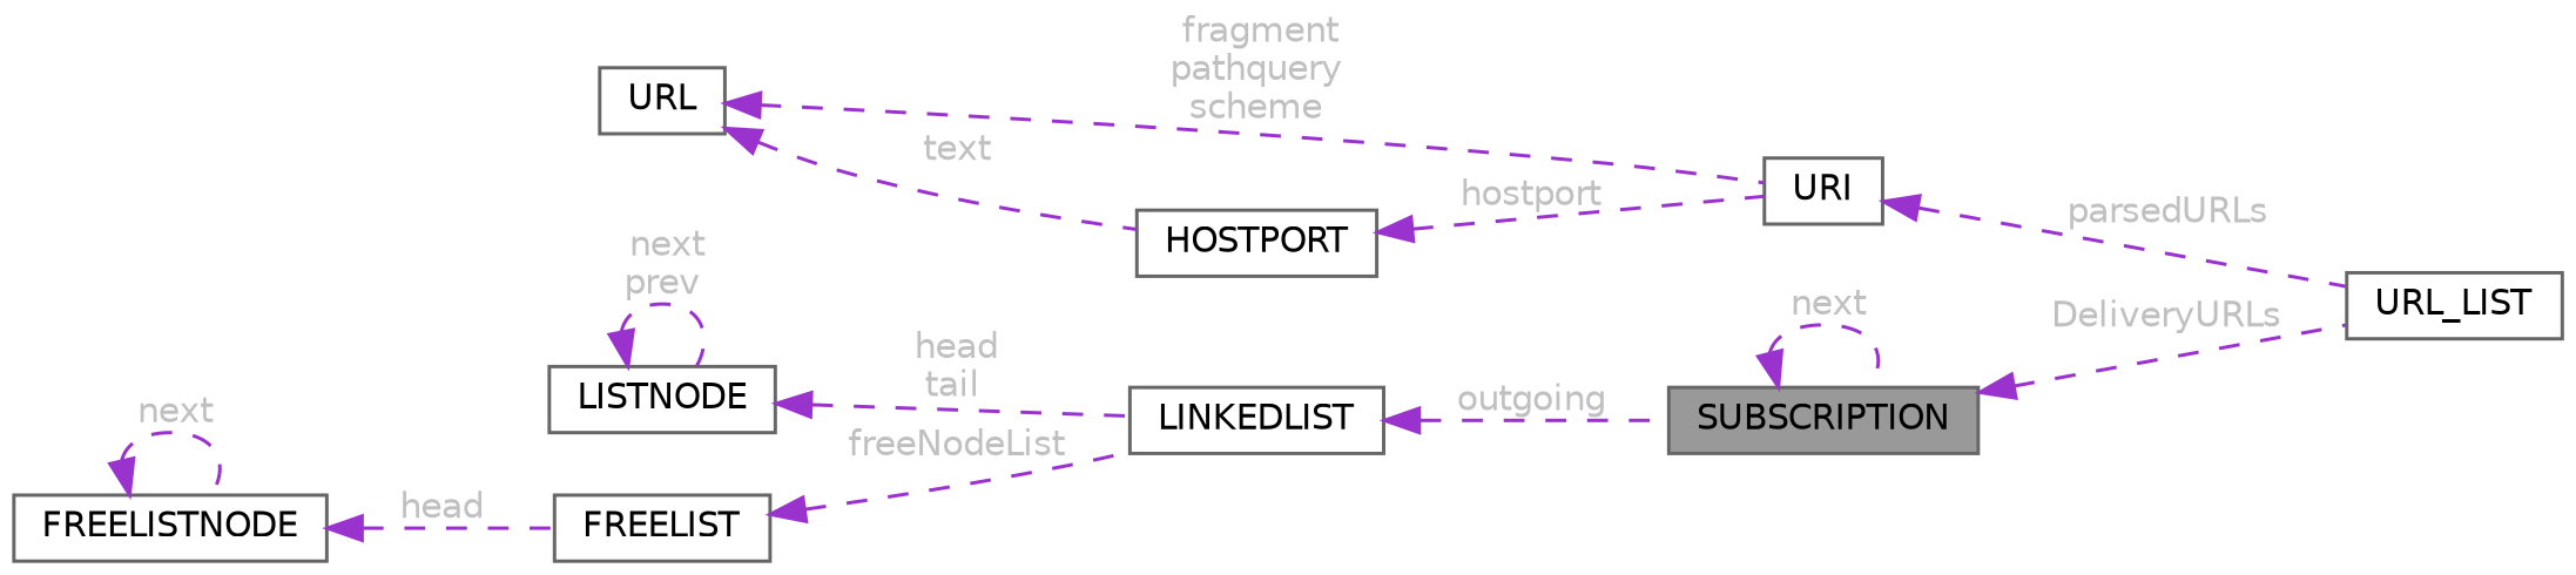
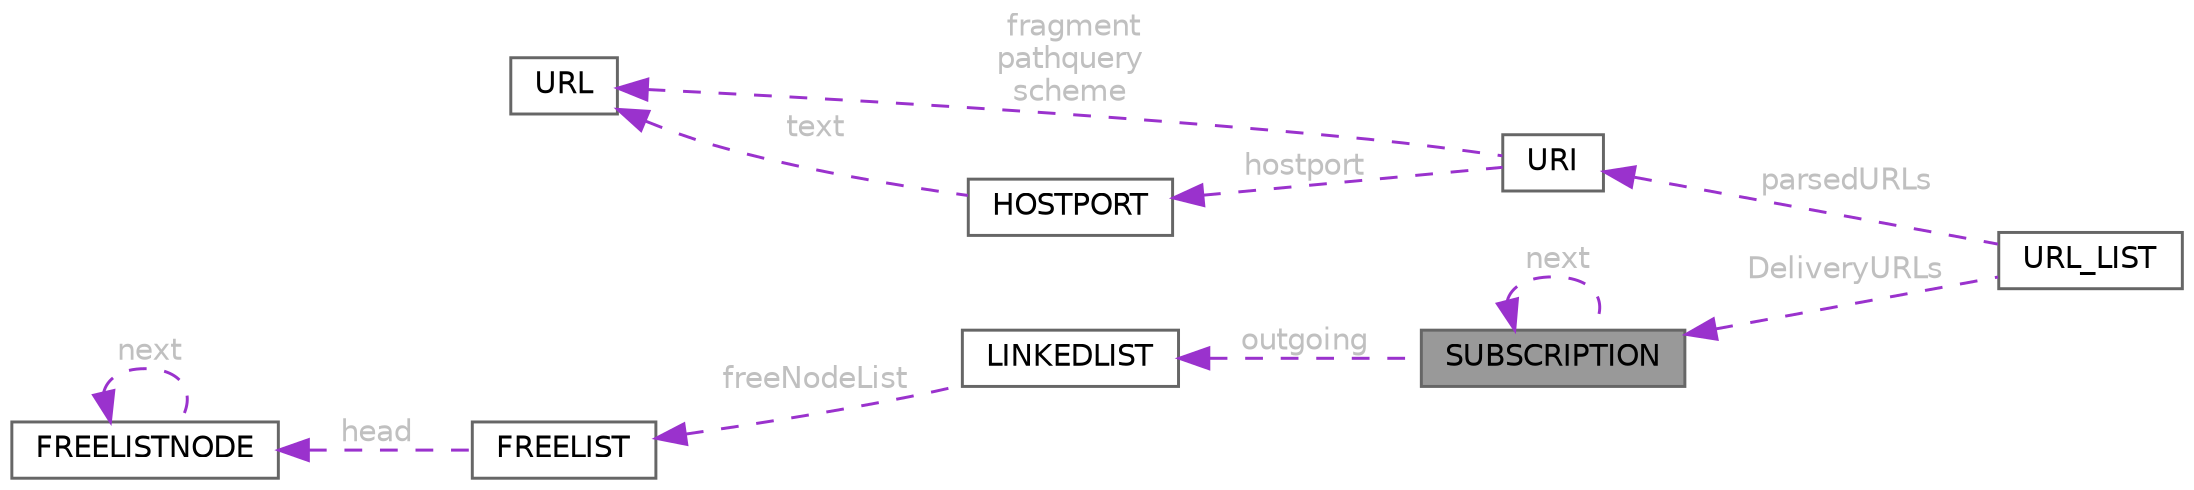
  digraph {
    rankdir=LR
    node [color=gray40 fillcolor=white fontname=Helvetica fontsize=10 shape=box style=filled]
    edge [color=darkorchid3 dir=back fontcolor=grey fontname=Helvetica fontsize=10 labelfontname=Helvetica labelfontsize=10 style=dashed]
    n1 [fillcolor=grey60 fontcolor=black height=0.2 label=SUBSCRIPTION width=0.4]
    n2 [height=0.2 label=URL_LIST width=0.4]
    n3 [height=0.2 label=URI width=0.4]
    n4 [height=0.2 label=URL width=0.4]
    n5 [height=0.2 label=HOSTPORT width=0.4]
    n6 [height=0.2 label=LINKEDLIST width=0.4]
-   n7 [height=0.2 label=LISTNODE width=0.4]
    n8 [height=0.2 label=FREELIST width=0.4]
    n9 [height=0.2 label=FREELISTNODE width=0.4]
    n1 -> n1 [label=" next"]
    n1 -> n2 [label=" DeliveryURLs"]
    n3 -> n2 [label=" parsedURLs"]
    n4 -> n3 [label=" fragment\npathquery\nscheme"]
    n4 -> n5 [label=" text"]
    n5 -> n3 [label=" hostport"]
    n6 -> n1 [label=" outgoing"]
-   n7 -> n6 [label=" head\ntail"]
-   n7 -> n7 [label=" next\nprev"]
    n8 -> n6 [label=" freeNodeList"]
    n9 -> n8 [label=" head"]
    n9 -> n9 [label=" next"]
  }
